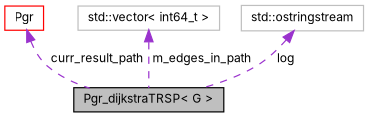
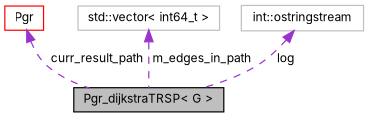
  digraph {
    fontname=Inter
    node [color=grey75 fillcolor=white fontname=Inter fontsize=10 shape=record style=filled]
    edge [color=darkorchid3 dir=back fontname=Inter fontsize=10 labelfontname=Helvetica labelfontsize=10 style=dashed]
    n1 [color=black fillcolor=grey75 fontcolor=black height=0.2 label="Pgr_dijkstraTRSP\< G \>" width=0.4]
    n2 [color=red height=0.2 label=Pgr width=0.4]
    n3 [height=0.2 label="std::vector\< int64_t \>" width=0.4]
-   n4 [height=0.2 label="std::ostringstream" width=0.4]
+   n4 [height=0.2 label="int::ostringstream" width=0.4]
    n2 -> n1 [label=" curr_result_path"]
    n3 -> n1 [label=" m_edges_in_path"]
    n4 -> n1 [label=" log"]
  }
